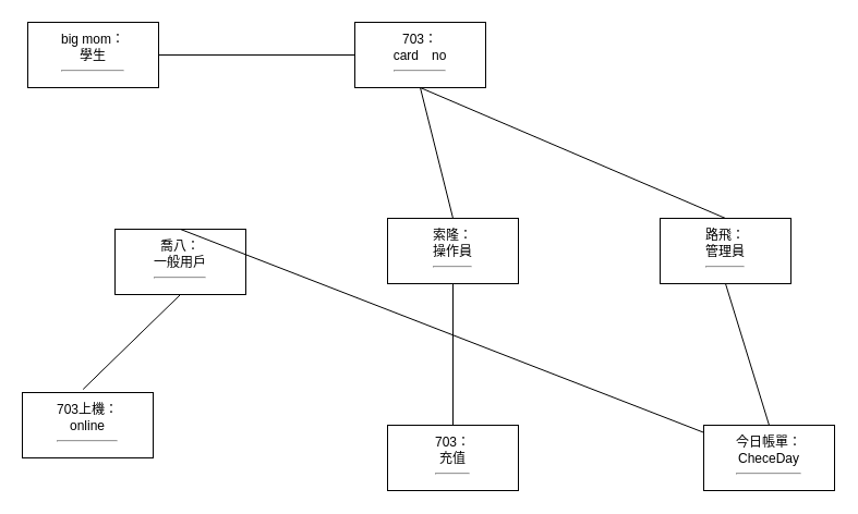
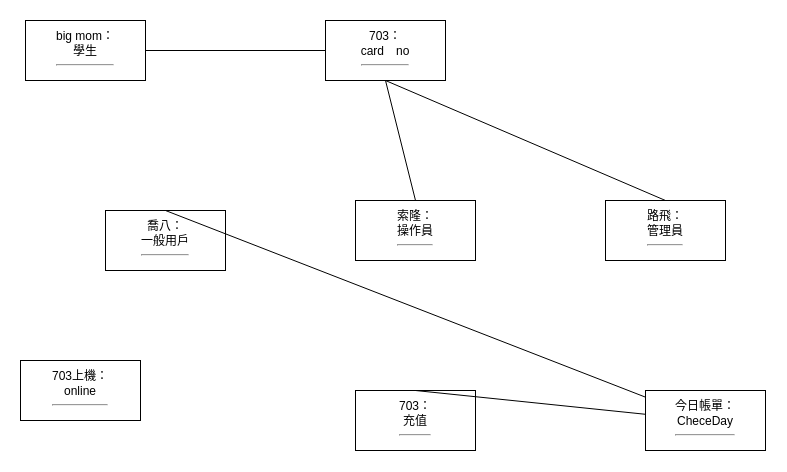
  <mxCell id="0" />
  <mxCell id="1" parent="0" />
  <mxCell id="2" value="big mom：&lt;br&gt;學生&lt;br&gt;&lt;hr&gt;" style="rounded=0;whiteSpace=wrap;html=1;" vertex="1" parent="1"><mxGeometry x="25" y="20" width="120" height="60" as="geometry" /></mxCell>
  <mxCell id="3" value="703：&lt;br&gt;card　no&lt;br&gt;&lt;hr&gt;" style="rounded=0;whiteSpace=wrap;html=1;" vertex="1" parent="1"><mxGeometry x="325" y="20" width="120" height="60" as="geometry" /></mxCell>
  <mxCell id="4" value="索隆：&lt;br&gt;操作員&lt;br&gt;&lt;hr&gt;" style="rounded=0;whiteSpace=wrap;html=1;" vertex="1" parent="1"><mxGeometry x="355" y="200" width="120" height="60" as="geometry" /></mxCell>
  <mxCell id="5" value="喬八：&lt;br&gt;一般用戶&lt;br&gt;&lt;hr&gt;" style="rounded=0;whiteSpace=wrap;html=1;" vertex="1" parent="1"><mxGeometry x="105" y="210" width="120" height="60" as="geometry" /></mxCell>
  <mxCell id="6" value="703上機：&lt;br&gt;online&lt;br&gt;&lt;hr&gt;" style="rounded=0;whiteSpace=wrap;html=1;" vertex="1" parent="1"><mxGeometry x="20" y="360" width="120" height="60" as="geometry" /></mxCell>
  <mxCell id="7" value="703：&lt;br&gt;充值&lt;br&gt;&lt;hr&gt;" style="rounded=0;whiteSpace=wrap;html=1;" vertex="1" parent="1"><mxGeometry x="355" y="390" width="120" height="60" as="geometry" /></mxCell>
  <mxCell id="8" value="路飛：&lt;br&gt;管理員&lt;br&gt;&lt;hr&gt;" style="rounded=0;whiteSpace=wrap;html=1;" vertex="1" parent="1"><mxGeometry x="605" y="200" width="120" height="60" as="geometry" /></mxCell>
  <mxCell id="9" value="今日帳單：&lt;br&gt;CheceDay&lt;br&gt;&lt;hr&gt;" style="rounded=0;whiteSpace=wrap;html=1;" vertex="1" parent="1"><mxGeometry x="645" y="390" width="120" height="60" as="geometry" /></mxCell>
  <mxCell id="10" value="" style="endArrow=none;html=1;rounded=0;exitX=1;exitY=0.5;exitDx=0;exitDy=0;entryX=0;entryY=0.5;entryDx=0;entryDy=0;" edge="1" parent="1" source="2" target="3"><mxGeometry width="50" height="50" relative="1" as="geometry"><mxPoint x="175" y="70" as="sourcePoint" /><mxPoint x="225" y="20" as="targetPoint" /></mxGeometry></mxCell>
  <mxCell id="11" value="" style="endArrow=none;html=1;rounded=0;exitX=0.5;exitY=0;exitDx=0;exitDy=0;" edge="1" parent="1" source="5" target="9"><mxGeometry width="50" height="50" relative="1" as="geometry"><mxPoint x="445" y="180" as="sourcePoint" /><mxPoint x="495" y="130" as="targetPoint" /></mxGeometry></mxCell>
  <mxCell id="12" value="" style="endArrow=none;html=1;rounded=0;exitX=0.5;exitY=0;exitDx=0;exitDy=0;" edge="1" parent="1" source="4"><mxGeometry width="50" height="50" relative="1" as="geometry"><mxPoint x="385" y="160" as="sourcePoint" /><mxPoint x="385" y="80" as="targetPoint" /></mxGeometry></mxCell>
  <mxCell id="13" value="" style="endArrow=none;html=1;rounded=0;entryX=0.5;entryY=0;entryDx=0;entryDy=0;" edge="1" parent="1" target="8"><mxGeometry width="50" height="50" relative="1" as="geometry"><mxPoint x="385" y="80" as="sourcePoint" /><mxPoint x="495" y="130" as="targetPoint" /></mxGeometry></mxCell>
- <mxCell id="14" value="" style="endArrow=none;html=1;rounded=0;entryX=0.5;entryY=1;entryDx=0;entryDy=0;exitX=0.5;exitY=0;exitDx=0;exitDy=0;" edge="1" parent="1" source="9" target="8"><mxGeometry width="50" height="50" relative="1" as="geometry"><mxPoint x="445" y="320" as="sourcePoint" /><mxPoint x="495" y="270" as="targetPoint" /></mxGeometry></mxCell>
- <mxCell id="15" value="" style="endArrow=none;html=1;rounded=0;entryX=0.5;entryY=1;entryDx=0;entryDy=0;exitX=0.5;exitY=0;exitDx=0;exitDy=0;" edge="1" parent="1" source="7" target="4"><mxGeometry width="50" height="50" relative="1" as="geometry"><mxPoint x="445" y="320" as="sourcePoint" /><mxPoint x="495" y="270" as="targetPoint" /></mxGeometry></mxCell>
- <mxCell id="16" value="" style="endArrow=none;html=1;rounded=0;entryX=0.5;entryY=1;entryDx=0;entryDy=0;exitX=0.464;exitY=-0.05;exitDx=0;exitDy=0;exitPerimeter=0;" edge="1" parent="1" source="6" target="5"><mxGeometry width="50" height="50" relative="1" as="geometry"><mxPoint x="445" y="320" as="sourcePoint" /><mxPoint x="495" y="270" as="targetPoint" /></mxGeometry></mxCell>
+ <mxCell id="15" value="" style="endArrow=none;html=1;rounded=0;exitX=0.5;exitY=0;exitDx=0;exitDy=0;" edge="1" parent="1" source="7" target="9"><mxGeometry width="50" height="50" relative="1" as="geometry"><mxPoint x="445" y="320" as="sourcePoint" /><mxPoint x="495" y="270" as="targetPoint" /></mxGeometry></mxCell>
